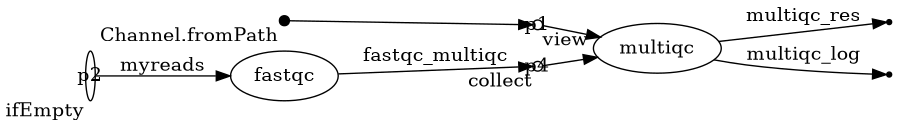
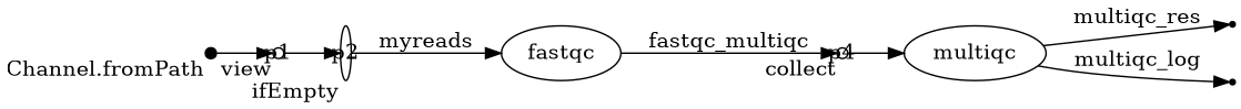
  digraph {
    rankdir=LR
    node [shape=point]
    p0 [fixedsize=true width=0.1 xlabel="Channel.fromPath"]
    p1 [fixedsize=true shape=circle width=0.1 xlabel=view]
    p2 [fixedsize=true shape=ellipse width=0.1 xlabel=ifEmpty]
    n4 [label=fastqc shape=""]
    p4 [fixedsize=true shape=circle width=0.1 xlabel=collect]
    n6 [label=multiqc shape=""]
    p7
    p6
    p0 -> p1
-   p1 -> n6
+   p1 -> p2
    p2 -> n4 [label=myreads]
    n4 -> p4 [label=fastqc_multiqc]
    p4 -> n6
    n6 -> p7 [label=multiqc_res]
    n6 -> p6 [label=multiqc_log]
  }
